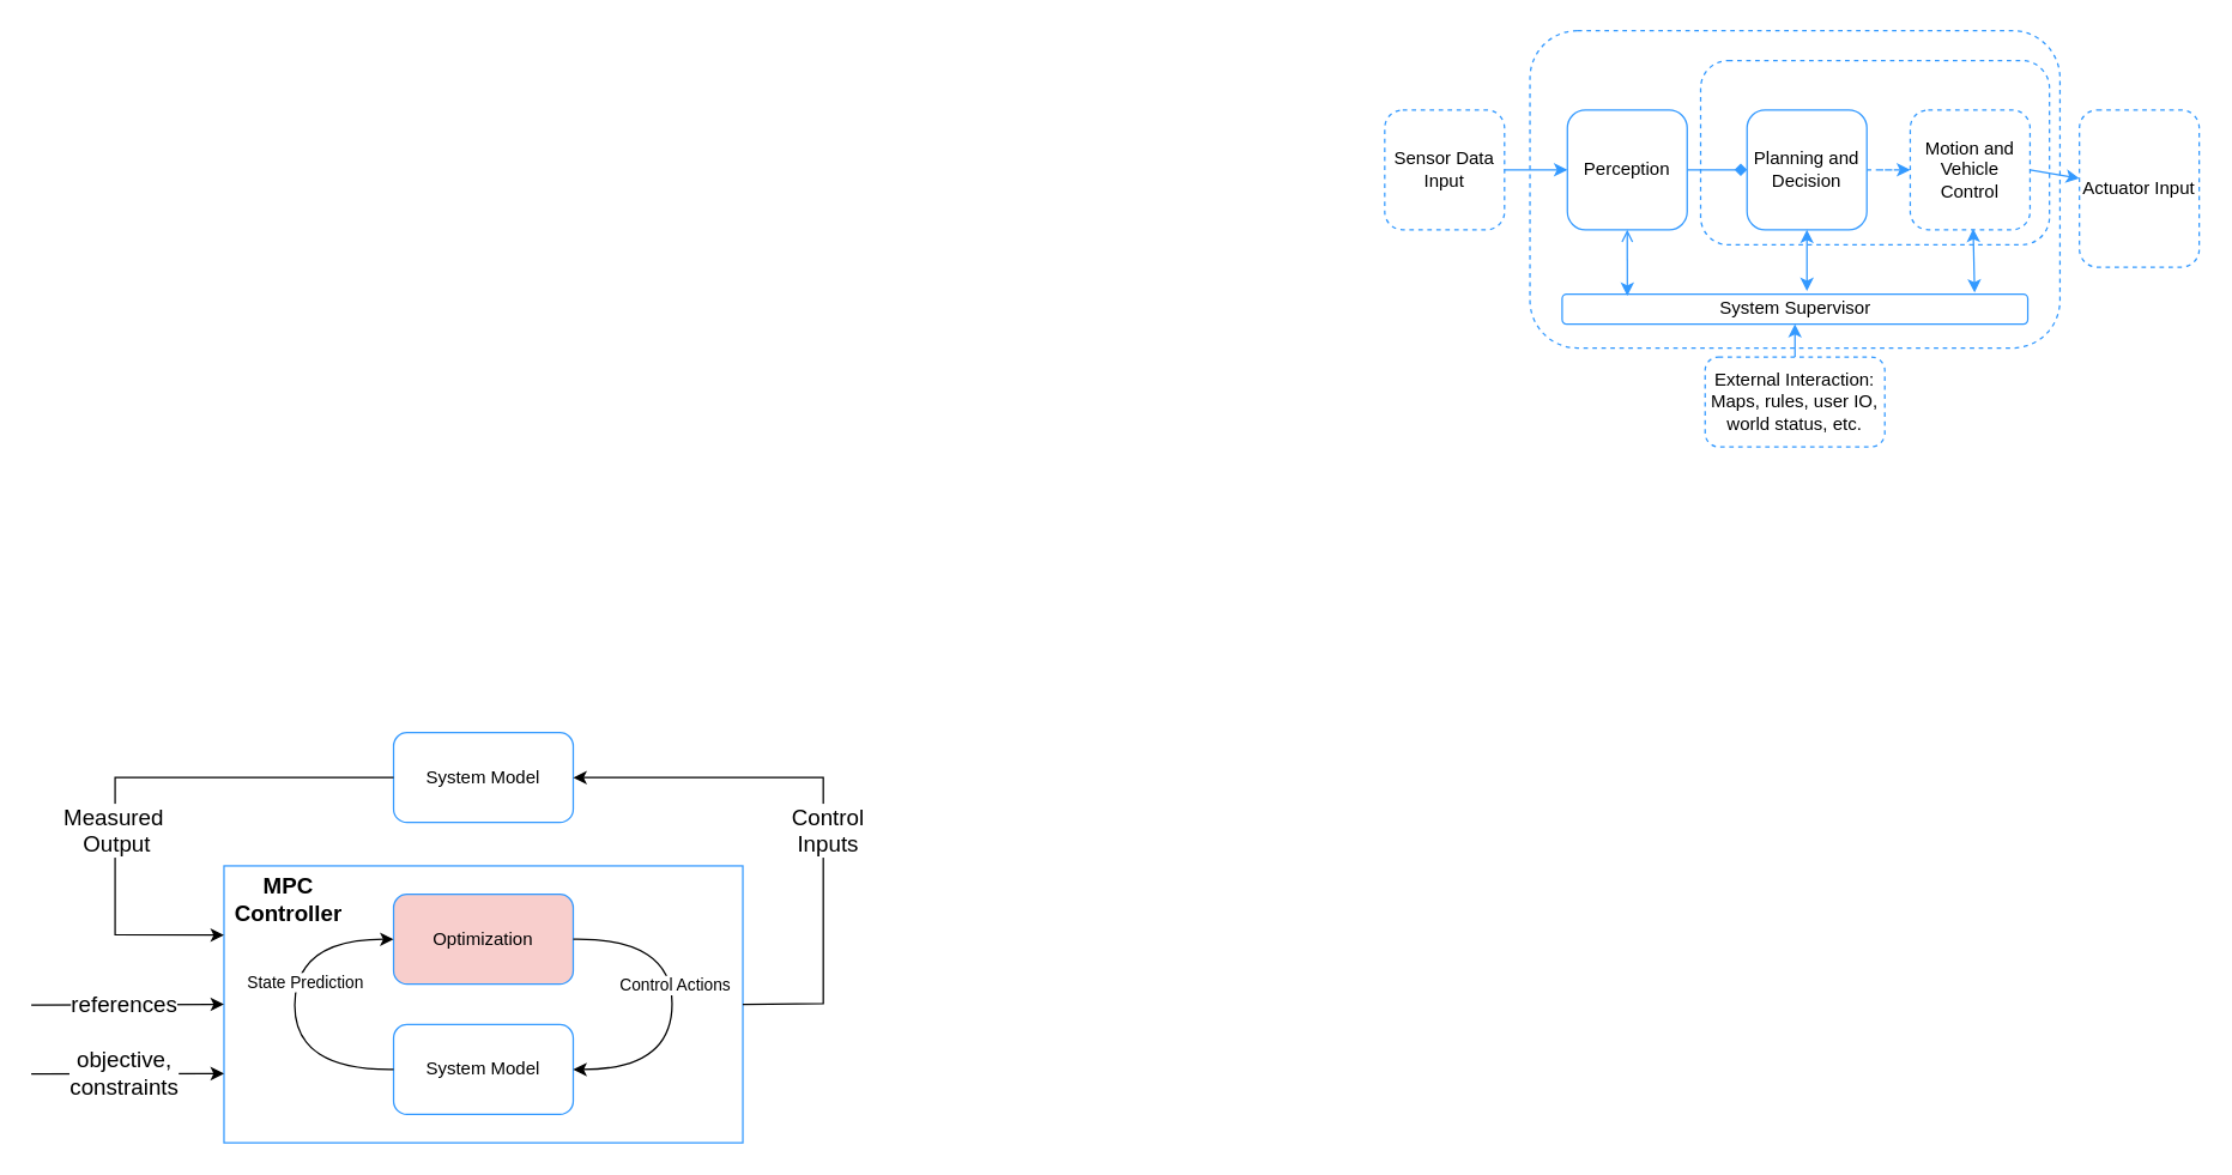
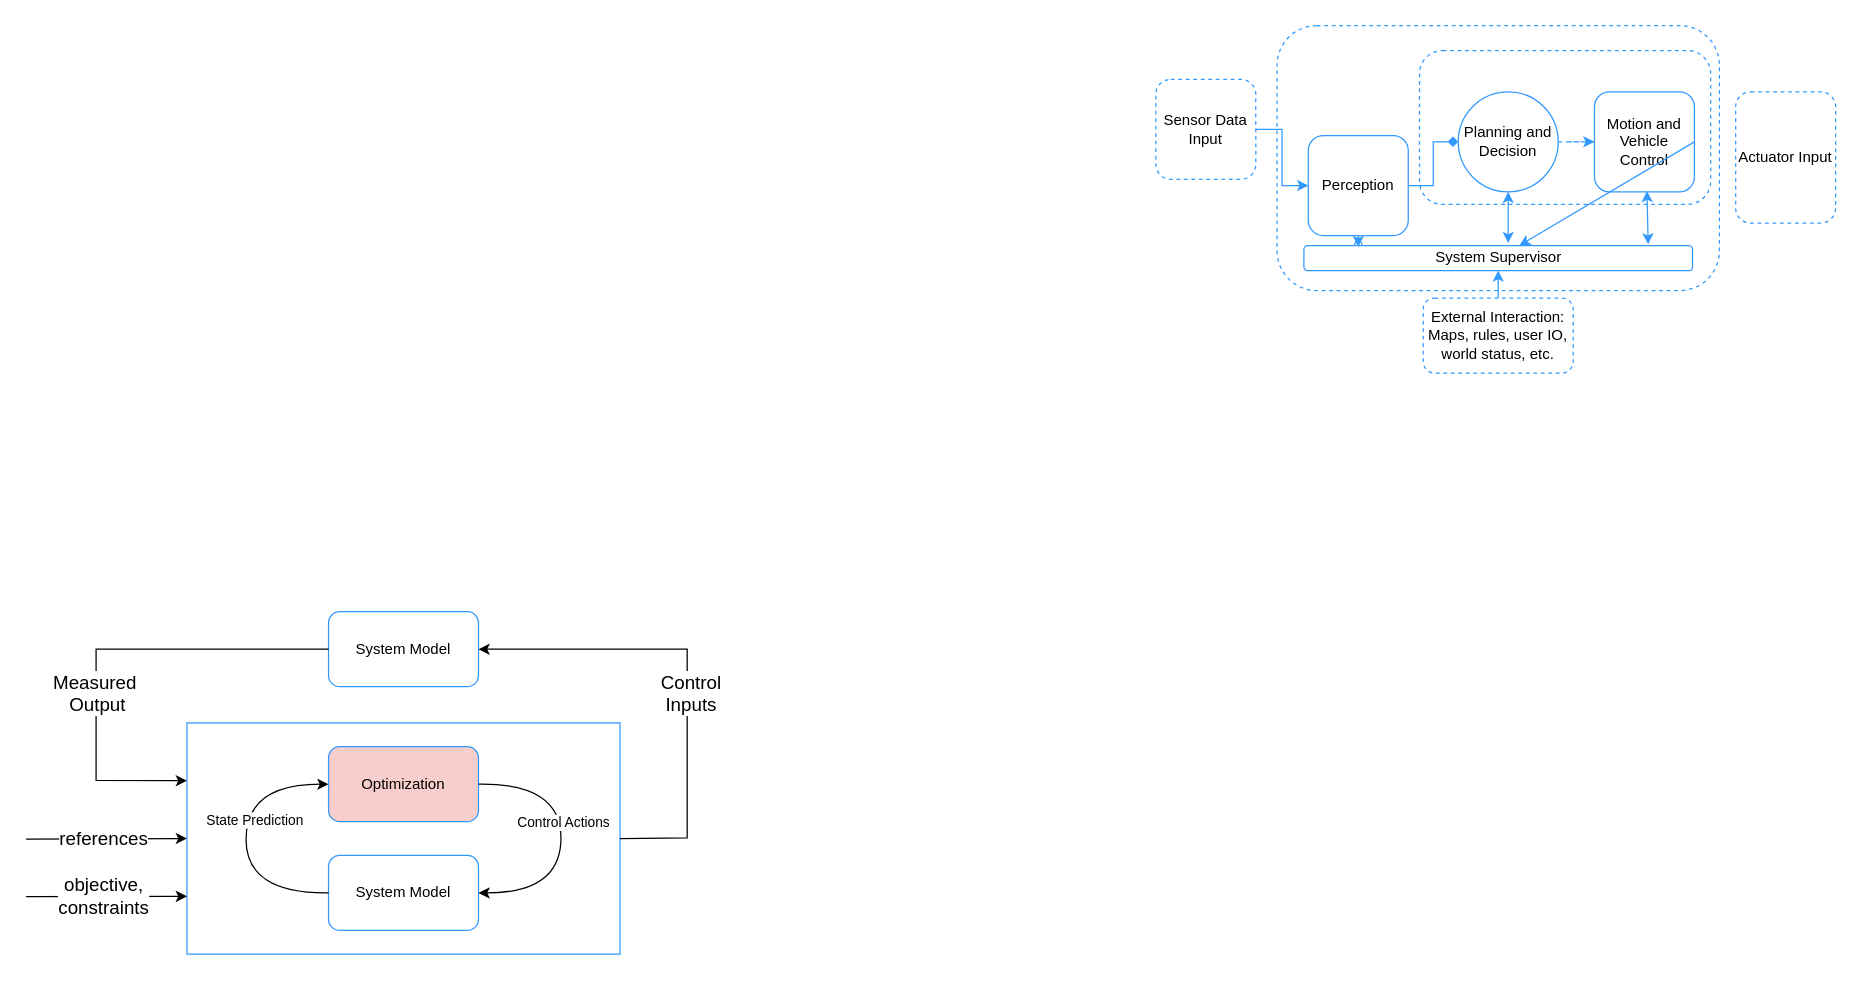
  <mxCell id="0" />
  <mxCell id="1" parent="0" />
  <mxCell id="2" value="" style="rounded=0;whiteSpace=wrap;html=1;strokeColor=#3399FF;fillColor=none;" vertex="1" parent="1"><mxGeometry x="148.73" y="578" width="346.54" height="185" as="geometry" /></mxCell>
  <mxCell id="3" value="" style="rounded=1;whiteSpace=wrap;html=1;fontSize=12;strokeWidth=1;dashed=1;fontStyle=0;strokeColor=#3399FF;fillColor=none;" parent="1" vertex="1"><mxGeometry x="1021" y="20" width="354" height="212" as="geometry" /></mxCell>
  <mxCell id="4" value="" style="rounded=1;whiteSpace=wrap;html=1;dashed=1;fontSize=12;strokeWidth=1;fontStyle=0;strokeColor=#3399FF;fillColor=none;" parent="1" vertex="1"><mxGeometry x="1135" y="40" width="233" height="123" as="geometry" /></mxCell>
  <mxCell id="5" value="" style="edgeStyle=orthogonalEdgeStyle;rounded=0;orthogonalLoop=1;jettySize=auto;html=1;fontSize=12;strokeWidth=1;fontStyle=0;strokeColor=#3399FF;dashed=1;" parent="1" source="6" target="7" edge="1"><mxGeometry relative="1" as="geometry" /></mxCell>
- <mxCell id="6" value="&lt;font style=&quot;font-size: 12px;&quot;&gt;Planning and Decision&lt;/font&gt;" style="rounded=1;whiteSpace=wrap;html=1;fontSize=12;strokeWidth=1;fontStyle=0;strokeColor=#3399FF;fillColor=default;" parent="1" vertex="1"><mxGeometry x="1166" y="73" width="80" height="80" as="geometry" /></mxCell>
- <mxCell id="7" value="&lt;font style=&quot;font-size: 12px;&quot;&gt;Motion and Vehicle Control&lt;/font&gt;" style="rounded=1;whiteSpace=wrap;html=1;fontSize=12;strokeWidth=1;fontStyle=0;strokeColor=#3399FF;fillColor=default;dashed=1;" parent="1" vertex="1"><mxGeometry x="1275" y="73" width="80" height="80" as="geometry" /></mxCell>
+ <mxCell id="6" value="&lt;font style=&quot;font-size: 12px;&quot;&gt;Planning and Decision&lt;/font&gt;" style="ellipse;whiteSpace=wrap;html=1;fontSize=12;strokeWidth=1;fontStyle=0;strokeColor=#3399FF;fillColor=default;" parent="1" vertex="1"><mxGeometry x="1166" y="73" width="80" height="80" as="geometry" /></mxCell>
+ <mxCell id="7" value="&lt;font style=&quot;font-size: 12px;&quot;&gt;Motion and Vehicle Control&lt;/font&gt;" style="rounded=1;whiteSpace=wrap;html=1;fontSize=12;strokeWidth=1;fontStyle=0;strokeColor=#3399FF;fillColor=default;" parent="1" vertex="1"><mxGeometry x="1275" y="73" width="80" height="80" as="geometry" /></mxCell>
  <mxCell id="8" value="" style="edgeStyle=orthogonalEdgeStyle;rounded=0;orthogonalLoop=1;jettySize=auto;html=1;fontSize=12;strokeWidth=1;fontStyle=0;strokeColor=#3399FF;endArrow=diamond;" parent="1" source="9" target="6" edge="1"><mxGeometry relative="1" as="geometry" /></mxCell>
- <mxCell id="9" value="&lt;font style=&quot;font-size: 12px;&quot;&gt;Perception&lt;/font&gt;" style="rounded=1;whiteSpace=wrap;html=1;fontSize=12;strokeWidth=1;fontStyle=0;strokeColor=#3399FF;fillColor=default;" parent="1" vertex="1"><mxGeometry x="1046" y="73" width="80" height="80" as="geometry" /></mxCell>
+ <mxCell id="9" value="&lt;font style=&quot;font-size: 12px;&quot;&gt;Perception&lt;/font&gt;" style="rounded=1;whiteSpace=wrap;html=1;fontSize=12;strokeWidth=1;fontStyle=0;strokeColor=#3399FF;fillColor=default;" parent="1" vertex="1"><mxGeometry x="1046" y="108" width="80" height="80" as="geometry" /></mxCell>
  <mxCell id="10" value="&lt;font style=&quot;font-size: 12px;&quot;&gt;System Supervisor&lt;/font&gt;" style="rounded=1;whiteSpace=wrap;html=1;fontSize=12;strokeWidth=1;fontStyle=0;strokeColor=#3399FF;fillColor=default;" parent="1" vertex="1"><mxGeometry x="1042.5" y="196" width="311" height="20" as="geometry" /></mxCell>
  <mxCell id="11" value="" style="endArrow=open;startArrow=classic;html=1;rounded=0;fontSize=12;strokeWidth=1;entryX=0.5;entryY=1;entryDx=0;entryDy=0;exitX=0.14;exitY=0.058;exitDx=0;exitDy=0;exitPerimeter=0;fontStyle=0;strokeColor=#3399FF;" parent="1" source="10" target="9" edge="1"><mxGeometry width="50" height="50" relative="1" as="geometry"><mxPoint x="945" y="213" as="sourcePoint" /><mxPoint x="995" y="163" as="targetPoint" /></mxGeometry></mxCell>
  <mxCell id="12" value="" style="endArrow=classic;startArrow=classic;html=1;rounded=0;fontSize=12;strokeWidth=1;entryX=0.5;entryY=1;entryDx=0;entryDy=0;fontStyle=0;strokeColor=#3399FF;" parent="1" target="6" edge="1"><mxGeometry width="50" height="50" relative="1" as="geometry"><mxPoint x="1206" y="194" as="sourcePoint" /><mxPoint x="1203" y="163" as="targetPoint" /></mxGeometry></mxCell>
  <mxCell id="13" value="" style="endArrow=classic;startArrow=classic;html=1;rounded=0;fontSize=12;strokeWidth=1;entryX=0.525;entryY=0.991;entryDx=0;entryDy=0;fontStyle=0;entryPerimeter=0;strokeColor=#3399FF;" parent="1" target="7" edge="1"><mxGeometry width="50" height="50" relative="1" as="geometry"><mxPoint x="1318" y="195" as="sourcePoint" /><mxPoint x="1318" y="153" as="targetPoint" /></mxGeometry></mxCell>
  <mxCell id="14" value="" style="edgeStyle=orthogonalEdgeStyle;rounded=0;orthogonalLoop=1;jettySize=auto;html=1;fontSize=12;strokeWidth=1;strokeColor=#3399FF;" parent="1" source="15" target="9" edge="1"><mxGeometry relative="1" as="geometry" /></mxCell>
- <mxCell id="15" value="&lt;font style=&quot;font-size: 12px;&quot;&gt;Sensor Data Input&lt;/font&gt;" style="rounded=1;whiteSpace=wrap;html=1;fontSize=12;strokeWidth=1;fontStyle=0;strokeColor=#3399FF;dashed=1;fillColor=none;" parent="1" vertex="1"><mxGeometry x="924" y="73" width="80" height="80" as="geometry" /></mxCell>
+ <mxCell id="15" value="&lt;font style=&quot;font-size: 12px;&quot;&gt;Sensor Data Input&lt;/font&gt;" style="rounded=1;whiteSpace=wrap;html=1;fontSize=12;strokeWidth=1;fontStyle=0;strokeColor=#3399FF;dashed=1;fillColor=none;" parent="1" vertex="1"><mxGeometry x="924" y="63" width="80" height="80" as="geometry" /></mxCell>
  <mxCell id="16" value="&lt;font style=&quot;font-size: 12px;&quot;&gt;Actuator Input&lt;/font&gt;" style="rounded=1;whiteSpace=wrap;html=1;fontSize=12;strokeWidth=1;fontStyle=0;strokeColor=#3399FF;dashed=1;fillColor=none;" parent="1" vertex="1"><mxGeometry x="1388" y="73" width="80" height="105" as="geometry" /></mxCell>
- <mxCell id="17" value="" style="endArrow=classic;html=1;rounded=0;fontSize=12;strokeWidth=1;exitX=1;exitY=0.5;exitDx=0;exitDy=0;strokeColor=#3399FF;" parent="1" source="7" target="16" edge="1"><mxGeometry width="50" height="50" relative="1" as="geometry"><mxPoint x="1231" y="96" as="sourcePoint" /><mxPoint x="1281" y="46" as="targetPoint" /></mxGeometry></mxCell>
+ <mxCell id="17" value="" style="endArrow=classic;html=1;rounded=0;fontSize=12;strokeWidth=1;exitX=1;exitY=0.5;exitDx=0;exitDy=0;strokeColor=#3399FF;" parent="1" source="7" target="10" edge="1"><mxGeometry width="50" height="50" relative="1" as="geometry"><mxPoint x="1231" y="96" as="sourcePoint" /><mxPoint x="1281" y="46" as="targetPoint" /></mxGeometry></mxCell>
  <mxCell id="18" value="" style="edgeStyle=orthogonalEdgeStyle;rounded=0;orthogonalLoop=1;jettySize=auto;html=1;fontSize=12;strokeColor=#3399FF;strokeWidth=1;" parent="1" source="19" target="10" edge="1"><mxGeometry relative="1" as="geometry" /></mxCell>
  <mxCell id="19" value="&lt;span style=&quot;&quot;&gt;External Interaction:&lt;br&gt;Maps,&amp;nbsp;&lt;/span&gt;&lt;span style=&quot;&quot;&gt;rules, user IO,&lt;br&gt;world status, etc.&lt;/span&gt;" style="rounded=1;whiteSpace=wrap;html=1;dashed=1;fontSize=12;strokeColor=#3399FF;strokeWidth=1;fillColor=none;" parent="1" vertex="1"><mxGeometry x="1138" y="238" width="120" height="60" as="geometry" /></mxCell>
  <mxCell id="20" value="Optimization" style="rounded=1;whiteSpace=wrap;html=1;strokeColor=#3399FF;fillColor=#f8cecc;" vertex="1" parent="1"><mxGeometry x="262" y="597" width="120" height="60" as="geometry" /></mxCell>
  <mxCell id="21" value="System Model" style="rounded=1;whiteSpace=wrap;html=1;strokeColor=#3399FF;" vertex="1" parent="1"><mxGeometry x="262" y="684" width="120" height="60" as="geometry" /></mxCell>
  <mxCell id="22" value="" style="curved=1;endArrow=classic;html=1;rounded=0;exitX=0;exitY=0.5;exitDx=0;exitDy=0;entryX=0;entryY=0.5;entryDx=0;entryDy=0;" edge="1" parent="1" source="21" target="20"><mxGeometry width="50" height="50" relative="1" as="geometry"><mxPoint x="297" y="578" as="sourcePoint" /><mxPoint x="347" y="528" as="targetPoint" /><Array as="points"><mxPoint x="196" y="715" /><mxPoint x="196" y="627" /></Array></mxGeometry></mxCell>
  <mxCell id="23" value="State Prediction" style="edgeLabel;html=1;align=center;verticalAlign=middle;resizable=0;points=[];" vertex="1" connectable="0" parent="22"><mxGeometry x="0.149" y="-6" relative="1" as="geometry"><mxPoint as="offset" /></mxGeometry></mxCell>
  <mxCell id="24" value="" style="curved=1;endArrow=classic;html=1;rounded=0;exitX=0;exitY=0.5;exitDx=0;exitDy=0;entryX=0;entryY=0.5;entryDx=0;entryDy=0;" edge="1" parent="1"><mxGeometry width="50" height="50" relative="1" as="geometry"><mxPoint x="382" y="627" as="sourcePoint" /><mxPoint x="382" y="714" as="targetPoint" /><Array as="points"><mxPoint x="448" y="626" /><mxPoint x="448" y="714" /></Array></mxGeometry></mxCell>
  <mxCell id="25" value="Control Actions" style="edgeLabel;html=1;align=center;verticalAlign=middle;resizable=0;points=[];" vertex="1" connectable="0" parent="24"><mxGeometry x="-0.113" y="1" relative="1" as="geometry"><mxPoint as="offset" /></mxGeometry></mxCell>
  <mxCell id="26" value="System Model" style="rounded=1;whiteSpace=wrap;html=1;strokeColor=#3399FF;" vertex="1" parent="1"><mxGeometry x="262" y="489" width="120" height="60" as="geometry" /></mxCell>
- <mxCell id="27" value="&lt;font style=&quot;font-size: 15px;&quot;&gt;&lt;b&gt;MPC Controller&lt;/b&gt;&lt;/font&gt;" style="text;html=1;strokeColor=none;fillColor=none;align=center;verticalAlign=middle;whiteSpace=wrap;rounded=0;" vertex="1" parent="1"><mxGeometry x="162" y="585" width="60" height="30" as="geometry" /></mxCell>
  <mxCell id="28" value="" style="endArrow=classic;html=1;rounded=0;fontSize=15;exitX=1;exitY=0.5;exitDx=0;exitDy=0;entryX=1;entryY=0.5;entryDx=0;entryDy=0;" edge="1" parent="1" source="2" target="26"><mxGeometry width="50" height="50" relative="1" as="geometry"><mxPoint x="929.23" y="669.5" as="sourcePoint" /><mxPoint x="1042.5" y="518" as="targetPoint" /><Array as="points"><mxPoint x="549" y="670" /><mxPoint x="549" y="519" /></Array></mxGeometry></mxCell>
  <mxCell id="29" value="Control &lt;br&gt;Inputs" style="edgeLabel;html=1;align=center;verticalAlign=middle;resizable=0;points=[];fontSize=15;" vertex="1" connectable="0" parent="28"><mxGeometry x="-0.317" y="3" relative="1" as="geometry"><mxPoint x="5" y="-43" as="offset" /></mxGeometry></mxCell>
  <mxCell id="30" value="" style="endArrow=classic;html=1;rounded=0;fontSize=15;entryX=0;entryY=0.75;entryDx=0;entryDy=0;" edge="1" parent="1" target="2"><mxGeometry width="50" height="50" relative="1" as="geometry"><mxPoint x="20" y="717" as="sourcePoint" /><mxPoint x="268" y="539" as="targetPoint" /></mxGeometry></mxCell>
  <mxCell id="31" value="objective,&lt;br&gt;constraints" style="edgeLabel;html=1;align=center;verticalAlign=middle;resizable=0;points=[];fontSize=15;" vertex="1" connectable="0" parent="30"><mxGeometry x="-0.498" relative="1" as="geometry"><mxPoint x="30" y="-1" as="offset" /></mxGeometry></mxCell>
  <mxCell id="32" value="" style="endArrow=classic;html=1;rounded=0;fontSize=15;entryX=0;entryY=0.5;entryDx=0;entryDy=0;" edge="1" parent="1" target="2"><mxGeometry width="50" height="50" relative="1" as="geometry"><mxPoint x="20" y="671" as="sourcePoint" /><mxPoint x="140.73" y="670" as="targetPoint" /></mxGeometry></mxCell>
  <mxCell id="33" value="references" style="edgeLabel;html=1;align=center;verticalAlign=middle;resizable=0;points=[];fontSize=15;" vertex="1" connectable="0" parent="32"><mxGeometry x="-0.498" relative="1" as="geometry"><mxPoint x="30" y="-1" as="offset" /></mxGeometry></mxCell>
  <mxCell id="34" value="" style="endArrow=classic;html=1;rounded=0;fontSize=15;entryX=0;entryY=0.25;entryDx=0;entryDy=0;exitX=0;exitY=0.5;exitDx=0;exitDy=0;" edge="1" parent="1" source="26" target="2"><mxGeometry width="50" height="50" relative="1" as="geometry"><mxPoint x="127" y="557" as="sourcePoint" /><mxPoint x="177" y="507" as="targetPoint" /><Array as="points"><mxPoint x="76" y="519" /><mxPoint x="76" y="624" /></Array></mxGeometry></mxCell>
  <mxCell id="35" value="Measured&amp;nbsp;&lt;br&gt;Output" style="edgeLabel;html=1;align=center;verticalAlign=middle;resizable=0;points=[];fontSize=15;" vertex="1" connectable="0" parent="34"><mxGeometry x="0.248" relative="1" as="geometry"><mxPoint y="-7" as="offset" /></mxGeometry></mxCell>
